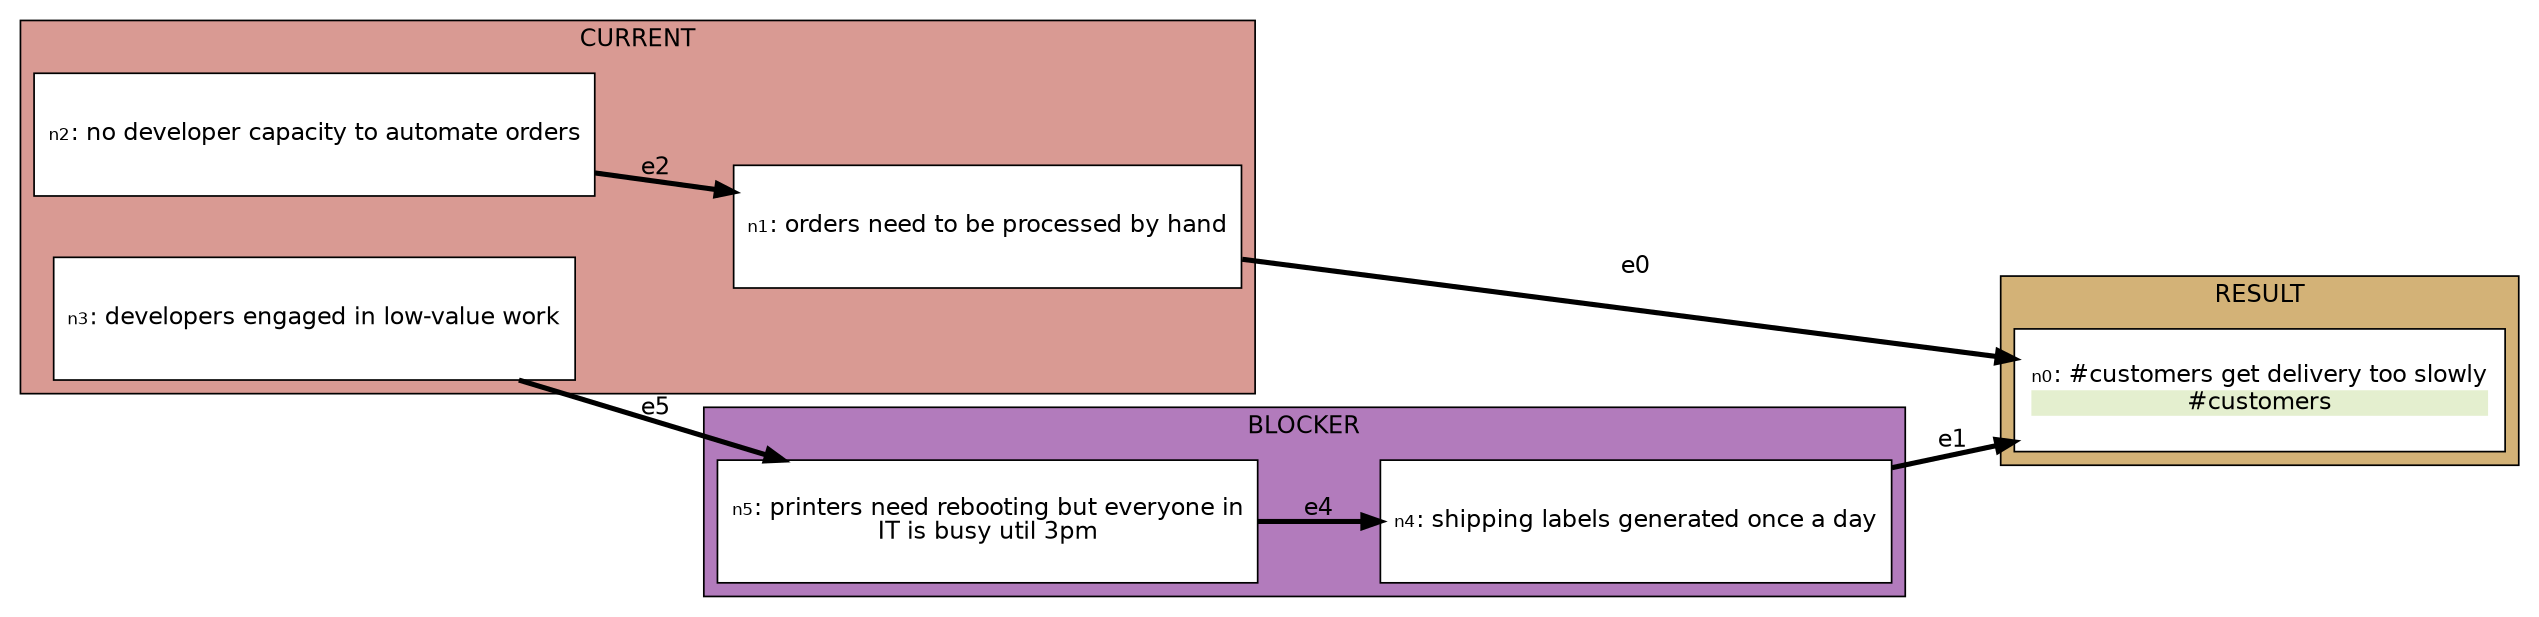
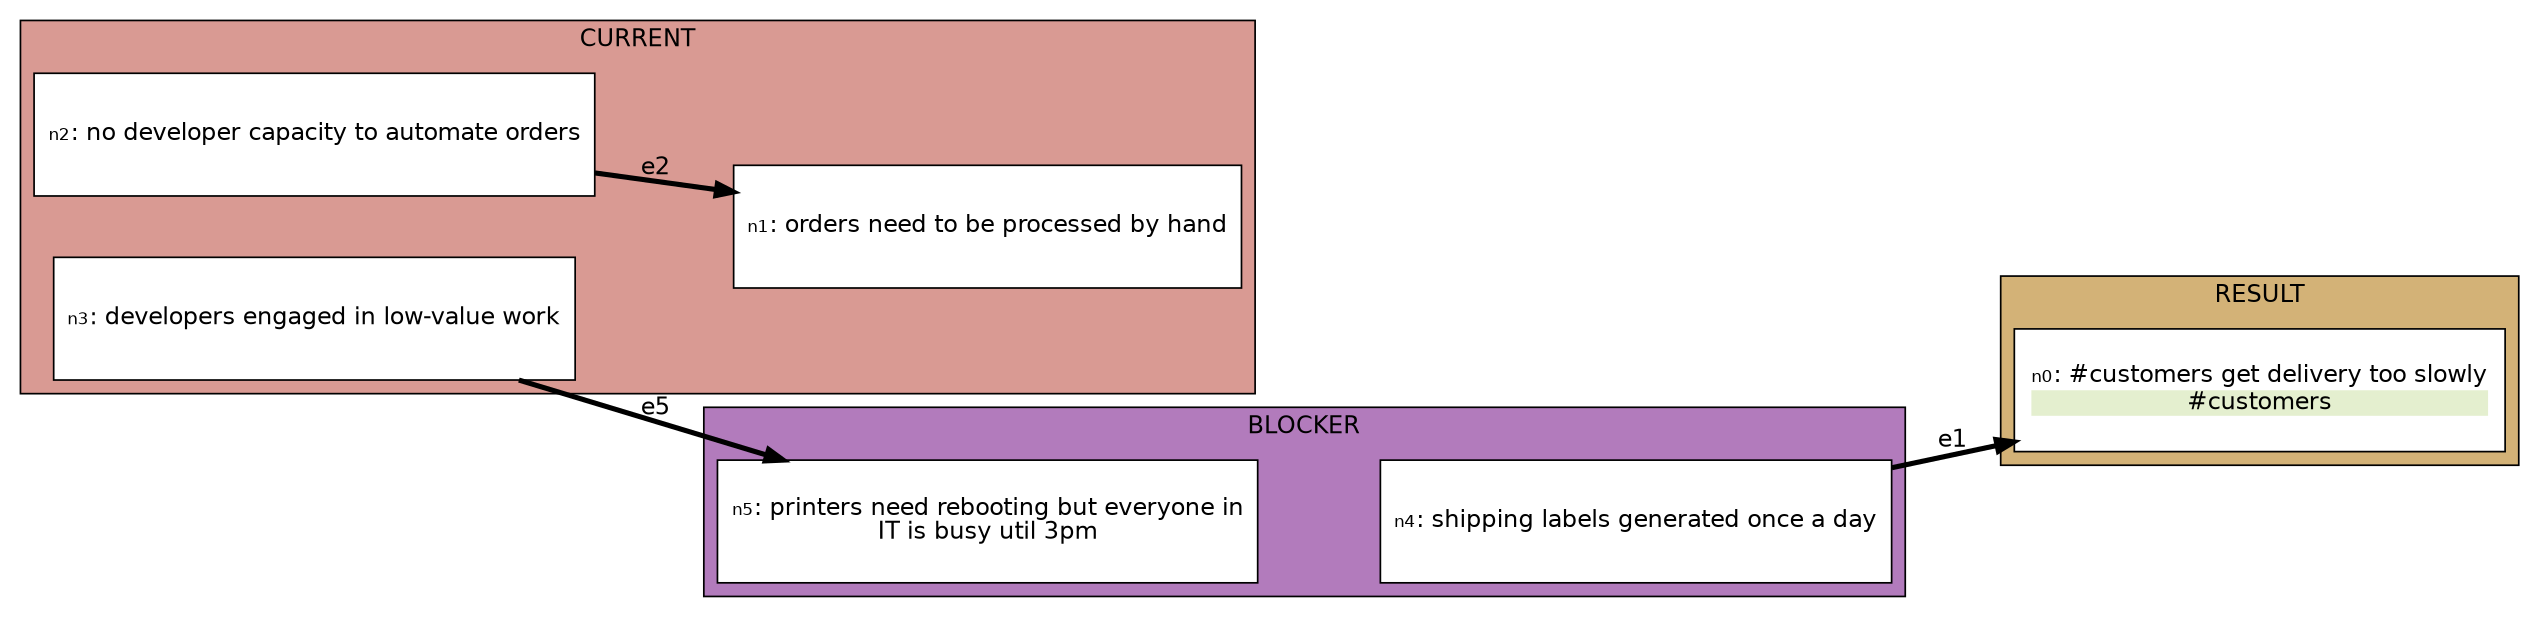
  digraph {
    fontname=helvetica
    nodesep=0.5
    rankdir=LR
    ranksep=0.75
    node [fillcolor="#FFFFFF" fontname=helvetica shape=box style=filled]
    edge [color="#000000" fontname=helvetica penwidth=3]
    n1 [height=1 label=< <TABLE BORDER="0" CELLPADDING="0" CELLSPACING="0">     <TR>         <TD COLSPAN="1"><FONT POINT-SIZE="10">n4</FONT>: shipping labels generated once a day</TD>     </TR>         </TABLE> > width=4]
    n2 [height=1 label=< <TABLE BORDER="0" CELLPADDING="0" CELLSPACING="0">     <TR>         <TD COLSPAN="1"><FONT POINT-SIZE="10">n5</FONT>: printers need rebooting but everyone in<br/>IT is busy util 3pm</TD>     </TR>         </TABLE> > width=4]
    n3 [height=1 label=< <TABLE BORDER="0" CELLPADDING="0" CELLSPACING="0">     <TR>         <TD COLSPAN="1"><FONT POINT-SIZE="10">n1</FONT>: orders need to be processed by hand</TD>     </TR>         </TABLE> > width=4]
    n4 [height=1 label=< <TABLE BORDER="0" CELLPADDING="0" CELLSPACING="0">     <TR>         <TD COLSPAN="1"><FONT POINT-SIZE="10">n2</FONT>: no developer capacity to automate orders</TD>     </TR>         </TABLE> > width=4]
    n5 [height=1 label=< <TABLE BORDER="0" CELLPADDING="0" CELLSPACING="0">     <TR>         <TD COLSPAN="1"><FONT POINT-SIZE="10">n3</FONT>: developers engaged in low-value work</TD>     </TR>         </TABLE> > width=4]
    n6 [height=1 label=< <TABLE BORDER="0" CELLPADDING="0" CELLSPACING="0">     <TR>         <TD COLSPAN="1"><FONT POINT-SIZE="10">n0</FONT>: #customers get delivery too slowly</TD>     </TR>                          <TR> <TD BGCOLOR="#E4EFCF"><FONT COLOR="#000000">#customers</FONT></TD> </TR>                  </TABLE> > width=4]
    subgraph cluster_1 {
      bgcolor="#B27BBC"
      label=BLOCKER
      n1
      n2
    }
    subgraph cluster_2 {
      bgcolor="#D99A93"
      label=CURRENT
      n3
      n4
      n5
    }
    subgraph cluster_3 {
      bgcolor="#D3B277"
      label=RESULT
      n6
    }
    n1 -> n6 [label=e1]
-   n2 -> n1 [label=e4]
-   n3 -> n6 [label=e0]
    n4 -> n3 [label=e2]
    n5 -> n2 [label=e5]
  }
